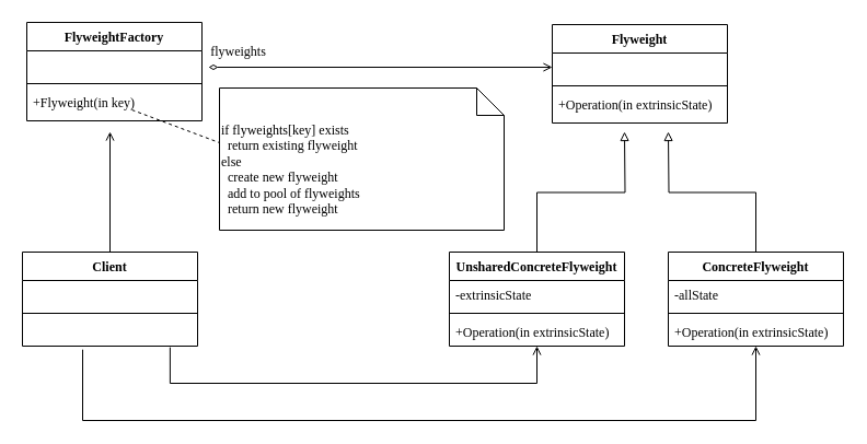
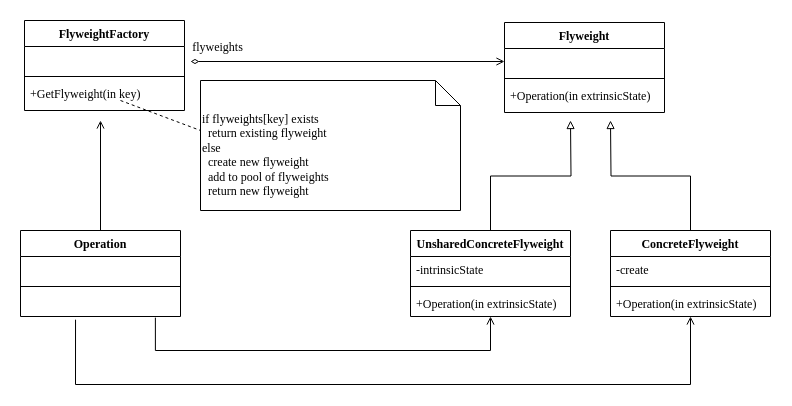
  <mxCell id="0" />
  <mxCell id="1" parent="0" />
  <mxCell id="2" value="Flyweight" style="swimlane;fontStyle=1;align=center;verticalAlign=top;childLayout=stackLayout;horizontal=1;startSize=26;horizontalStack=0;resizeParent=1;resizeParentMax=0;resizeLast=0;collapsible=1;marginBottom=0;fontFamily=Lucida Console;fontSize=12;" parent="1" vertex="1"><mxGeometry x="504" y="22" width="160" height="90" as="geometry" /></mxCell>
  <mxCell id="3" value=" " style="text;strokeColor=none;fillColor=none;align=left;verticalAlign=top;spacingLeft=4;spacingRight=4;overflow=hidden;rotatable=0;points=[[0,0.5],[1,0.5]];portConstraint=eastwest;fontFamily=Lucida Console;fontSize=12;" parent="2" vertex="1"><mxGeometry y="26" width="160" height="26" as="geometry" /></mxCell>
  <mxCell id="4" value="" style="line;strokeWidth=1;fillColor=none;align=left;verticalAlign=middle;spacingTop=-1;spacingLeft=3;spacingRight=3;rotatable=0;labelPosition=right;points=[];portConstraint=eastwest;fontFamily=Lucida Console;fontSize=12;" parent="2" vertex="1"><mxGeometry y="52" width="160" height="8" as="geometry" /></mxCell>
  <mxCell id="5" value="+Operation(in extrinsicState)" style="text;strokeColor=none;fillColor=none;align=left;verticalAlign=top;spacingLeft=4;spacingRight=4;overflow=hidden;rotatable=0;points=[[0,0.5],[1,0.5]];portConstraint=eastwest;fontFamily=Lucida Console;fontSize=12;" parent="2" vertex="1"><mxGeometry y="60" width="160" height="30" as="geometry" /></mxCell>
  <mxCell id="6" style="edgeStyle=orthogonalEdgeStyle;rounded=0;orthogonalLoop=1;jettySize=auto;html=1;fontFamily=Lucida Console;fontSize=12;startArrow=none;startFill=0;endArrow=block;endFill=0;strokeWidth=1;" parent="1" source="7" edge="1"><mxGeometry relative="1" as="geometry"><mxPoint x="570" y="120" as="targetPoint" /></mxGeometry></mxCell>
  <mxCell id="7" value="UnsharedConcreteFlyweight" style="swimlane;fontStyle=1;align=center;verticalAlign=top;childLayout=stackLayout;horizontal=1;startSize=26;horizontalStack=0;resizeParent=1;resizeParentMax=0;resizeLast=0;collapsible=1;marginBottom=0;fontFamily=Lucida Console;fontSize=12;" parent="1" vertex="1"><mxGeometry x="410" y="230" width="160" height="86" as="geometry" /></mxCell>
- <mxCell id="8" value="-extrinsicState" style="text;strokeColor=none;fillColor=none;align=left;verticalAlign=top;spacingLeft=4;spacingRight=4;overflow=hidden;rotatable=0;points=[[0,0.5],[1,0.5]];portConstraint=eastwest;fontFamily=Lucida Console;fontSize=12;" parent="7" vertex="1"><mxGeometry y="26" width="160" height="26" as="geometry" /></mxCell>
+ <mxCell id="8" value="-intrinsicState" style="text;strokeColor=none;fillColor=none;align=left;verticalAlign=top;spacingLeft=4;spacingRight=4;overflow=hidden;rotatable=0;points=[[0,0.5],[1,0.5]];portConstraint=eastwest;fontFamily=Lucida Console;fontSize=12;" parent="7" vertex="1"><mxGeometry y="26" width="160" height="26" as="geometry" /></mxCell>
  <mxCell id="9" value="" style="line;strokeWidth=1;fillColor=none;align=left;verticalAlign=middle;spacingTop=-1;spacingLeft=3;spacingRight=3;rotatable=0;labelPosition=right;points=[];portConstraint=eastwest;fontFamily=Lucida Console;fontSize=12;" parent="7" vertex="1"><mxGeometry y="52" width="160" height="8" as="geometry" /></mxCell>
  <mxCell id="10" value="+Operation(in extrinsicState)" style="text;strokeColor=none;fillColor=none;align=left;verticalAlign=top;spacingLeft=4;spacingRight=4;overflow=hidden;rotatable=0;points=[[0,0.5],[1,0.5]];portConstraint=eastwest;fontFamily=Lucida Console;fontSize=12;" parent="7" vertex="1"><mxGeometry y="60" width="160" height="26" as="geometry" /></mxCell>
  <mxCell id="11" value="FlyweightFactory" style="swimlane;fontStyle=1;align=center;verticalAlign=top;childLayout=stackLayout;horizontal=1;startSize=26;horizontalStack=0;resizeParent=1;resizeParentMax=0;resizeLast=0;collapsible=1;marginBottom=0;fontFamily=Lucida Console;fontSize=12;" parent="1" vertex="1"><mxGeometry x="24" y="20" width="160" height="90" as="geometry" /></mxCell>
  <mxCell id="12" value=" " style="text;strokeColor=none;fillColor=none;align=left;verticalAlign=top;spacingLeft=4;spacingRight=4;overflow=hidden;rotatable=0;points=[[0,0.5],[1,0.5]];portConstraint=eastwest;fontFamily=Lucida Console;fontSize=12;" parent="11" vertex="1"><mxGeometry y="26" width="160" height="26" as="geometry" /></mxCell>
  <mxCell id="13" value="" style="line;strokeWidth=1;fillColor=none;align=left;verticalAlign=middle;spacingTop=-1;spacingLeft=3;spacingRight=3;rotatable=0;labelPosition=right;points=[];portConstraint=eastwest;fontFamily=Lucida Console;fontSize=12;" parent="11" vertex="1"><mxGeometry y="52" width="160" height="8" as="geometry" /></mxCell>
- <mxCell id="14" value="+Flyweight(in key)" style="text;strokeColor=none;fillColor=none;align=left;verticalAlign=top;spacingLeft=4;spacingRight=4;overflow=hidden;rotatable=0;points=[[0,0.5],[1,0.5]];portConstraint=eastwest;fontFamily=Lucida Console;fontSize=12;" parent="11" vertex="1"><mxGeometry y="60" width="160" height="30" as="geometry" /></mxCell>
+ <mxCell id="14" value="+GetFlyweight(in key)" style="text;strokeColor=none;fillColor=none;align=left;verticalAlign=top;spacingLeft=4;spacingRight=4;overflow=hidden;rotatable=0;points=[[0,0.5],[1,0.5]];portConstraint=eastwest;fontFamily=Lucida Console;fontSize=12;" parent="11" vertex="1"><mxGeometry y="60" width="160" height="30" as="geometry" /></mxCell>
  <mxCell id="15" style="edgeStyle=orthogonalEdgeStyle;rounded=0;orthogonalLoop=1;jettySize=auto;html=1;fontFamily=Lucida Console;fontSize=12;startArrow=open;startFill=0;endArrow=diamondThin;endFill=0;strokeWidth=1;exitX=0;exitY=0.5;exitDx=0;exitDy=0;" parent="1" source="3" edge="1"><mxGeometry relative="1" as="geometry"><mxPoint x="190" y="61" as="targetPoint" /><mxPoint x="264" y="61" as="sourcePoint" /></mxGeometry></mxCell>
  <mxCell id="16" value="flyweights" style="edgeLabel;html=1;align=center;verticalAlign=middle;resizable=0;points=[];fontSize=12;fontFamily=Lucida Console;" vertex="1" connectable="0" parent="15"><mxGeometry x="0.936" y="-3" relative="1" as="geometry"><mxPoint x="16" y="-12" as="offset" /></mxGeometry></mxCell>
  <mxCell id="17" style="edgeStyle=orthogonalEdgeStyle;rounded=0;orthogonalLoop=1;jettySize=auto;html=1;fontFamily=Lucida Console;fontSize=12;startArrow=none;startFill=0;endArrow=block;endFill=0;strokeWidth=1;" parent="1" source="18" edge="1"><mxGeometry relative="1" as="geometry"><mxPoint x="610" y="120" as="targetPoint" /></mxGeometry></mxCell>
  <mxCell id="18" value="ConcreteFlyweight" style="swimlane;fontStyle=1;align=center;verticalAlign=top;childLayout=stackLayout;horizontal=1;startSize=26;horizontalStack=0;resizeParent=1;resizeParentMax=0;resizeLast=0;collapsible=1;marginBottom=0;fontFamily=Lucida Console;fontSize=12;" parent="1" vertex="1"><mxGeometry x="610" y="230" width="160" height="86" as="geometry" /></mxCell>
- <mxCell id="19" value="-allState" style="text;strokeColor=none;fillColor=none;align=left;verticalAlign=top;spacingLeft=4;spacingRight=4;overflow=hidden;rotatable=0;points=[[0,0.5],[1,0.5]];portConstraint=eastwest;fontFamily=Lucida Console;fontSize=12;" parent="18" vertex="1"><mxGeometry y="26" width="160" height="26" as="geometry" /></mxCell>
+ <mxCell id="19" value="-create" style="text;strokeColor=none;fillColor=none;align=left;verticalAlign=top;spacingLeft=4;spacingRight=4;overflow=hidden;rotatable=0;points=[[0,0.5],[1,0.5]];portConstraint=eastwest;fontFamily=Lucida Console;fontSize=12;" parent="18" vertex="1"><mxGeometry y="26" width="160" height="26" as="geometry" /></mxCell>
  <mxCell id="20" value="" style="line;strokeWidth=1;fillColor=none;align=left;verticalAlign=middle;spacingTop=-1;spacingLeft=3;spacingRight=3;rotatable=0;labelPosition=right;points=[];portConstraint=eastwest;fontFamily=Lucida Console;fontSize=12;" parent="18" vertex="1"><mxGeometry y="52" width="160" height="8" as="geometry" /></mxCell>
  <mxCell id="21" value="+Operation(in extrinsicState)" style="text;strokeColor=none;fillColor=none;align=left;verticalAlign=top;spacingLeft=4;spacingRight=4;overflow=hidden;rotatable=0;points=[[0,0.5],[1,0.5]];portConstraint=eastwest;fontFamily=Lucida Console;fontSize=12;" parent="18" vertex="1"><mxGeometry y="60" width="160" height="26" as="geometry" /></mxCell>
  <mxCell id="22" style="edgeStyle=orthogonalEdgeStyle;rounded=0;orthogonalLoop=1;jettySize=auto;html=1;fontFamily=Lucida Console;fontSize=12;startArrow=none;startFill=0;endArrow=open;endFill=0;strokeWidth=1;" parent="1" source="23" edge="1"><mxGeometry relative="1" as="geometry"><mxPoint x="100" y="120" as="targetPoint" /></mxGeometry></mxCell>
- <mxCell id="23" value="Client" style="swimlane;fontStyle=1;align=center;verticalAlign=top;childLayout=stackLayout;horizontal=1;startSize=26;horizontalStack=0;resizeParent=1;resizeParentMax=0;resizeLast=0;collapsible=1;marginBottom=0;fontFamily=Lucida Console;fontSize=12;" parent="1" vertex="1"><mxGeometry x="20" y="230" width="160" height="86" as="geometry" /></mxCell>
+ <mxCell id="23" value="Operation" style="swimlane;fontStyle=1;align=center;verticalAlign=top;childLayout=stackLayout;horizontal=1;startSize=26;horizontalStack=0;resizeParent=1;resizeParentMax=0;resizeLast=0;collapsible=1;marginBottom=0;fontFamily=Lucida Console;fontSize=12;" parent="1" vertex="1"><mxGeometry x="20" y="230" width="160" height="86" as="geometry" /></mxCell>
  <mxCell id="24" value=" " style="text;strokeColor=none;fillColor=none;align=left;verticalAlign=top;spacingLeft=4;spacingRight=4;overflow=hidden;rotatable=0;points=[[0,0.5],[1,0.5]];portConstraint=eastwest;fontFamily=Lucida Console;fontSize=12;" parent="23" vertex="1"><mxGeometry y="26" width="160" height="26" as="geometry" /></mxCell>
  <mxCell id="25" value="" style="line;strokeWidth=1;fillColor=none;align=left;verticalAlign=middle;spacingTop=-1;spacingLeft=3;spacingRight=3;rotatable=0;labelPosition=right;points=[];portConstraint=eastwest;fontFamily=Lucida Console;fontSize=12;" parent="23" vertex="1"><mxGeometry y="52" width="160" height="8" as="geometry" /></mxCell>
  <mxCell id="26" value=" " style="text;strokeColor=none;fillColor=none;align=left;verticalAlign=top;spacingLeft=4;spacingRight=4;overflow=hidden;rotatable=0;points=[[0,0.5],[1,0.5]];portConstraint=eastwest;fontFamily=Lucida Console;fontSize=12;" parent="23" vertex="1"><mxGeometry y="60" width="160" height="26" as="geometry" /></mxCell>
  <mxCell id="27" style="edgeStyle=orthogonalEdgeStyle;rounded=0;orthogonalLoop=1;jettySize=auto;html=1;fontFamily=Lucida Console;fontSize=12;startArrow=none;startFill=0;endArrow=open;endFill=0;strokeWidth=1;exitX=0.843;exitY=1.044;exitDx=0;exitDy=0;exitPerimeter=0;entryX=0.5;entryY=1;entryDx=0;entryDy=0;" parent="1" source="26" target="7" edge="1"><mxGeometry relative="1" as="geometry"><mxPoint x="490" y="390" as="targetPoint" /><Array as="points"><mxPoint x="155" y="350" /><mxPoint x="490" y="350" /></Array></mxGeometry></mxCell>
  <mxCell id="28" style="edgeStyle=orthogonalEdgeStyle;rounded=0;orthogonalLoop=1;jettySize=auto;html=1;fontFamily=Lucida Console;fontSize=12;startArrow=none;startFill=0;endArrow=open;endFill=0;strokeWidth=1;exitX=0.344;exitY=1.123;exitDx=0;exitDy=0;exitPerimeter=0;" parent="1" source="26" target="21" edge="1"><mxGeometry relative="1" as="geometry"><mxPoint x="409.91" y="350" as="targetPoint" /><mxPoint x="74.79" y="351.144" as="sourcePoint" /><Array as="points"><mxPoint x="75" y="384" /><mxPoint x="690" y="384" /></Array></mxGeometry></mxCell>
  <mxCell id="29" value="if flyweights[key] exists&lt;br&gt;&amp;nbsp; return existing flyweight&lt;br&gt;else&lt;br&gt;&amp;nbsp; create new flyweight&lt;br&gt;&amp;nbsp; add to pool of flyweights&lt;br&gt;&amp;nbsp; return new flyweight" style="shape=note2;boundedLbl=1;whiteSpace=wrap;html=1;size=25;verticalAlign=top;align=left;fontFamily=Lucida Console;fontSize=12;" vertex="1" parent="1"><mxGeometry x="200" y="80" width="260" height="130" as="geometry" /></mxCell>
  <mxCell id="30" value="" style="endArrow=none;dashed=1;html=1;rounded=0;fontFamily=Lucida Console;fontSize=12;strokeWidth=1;" edge="1" parent="1"><mxGeometry width="50" height="50" relative="1" as="geometry"><mxPoint x="120" y="100" as="sourcePoint" /><mxPoint x="200" y="130" as="targetPoint" /></mxGeometry></mxCell>
